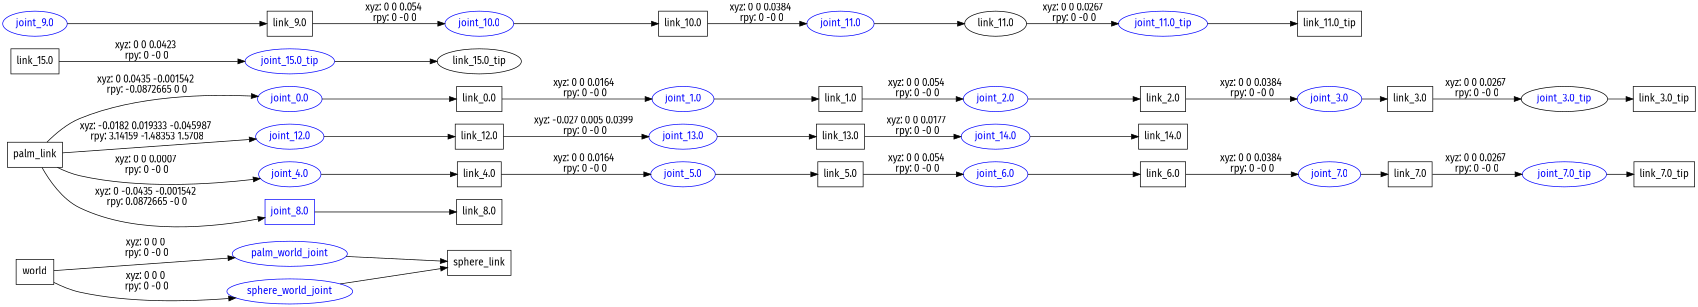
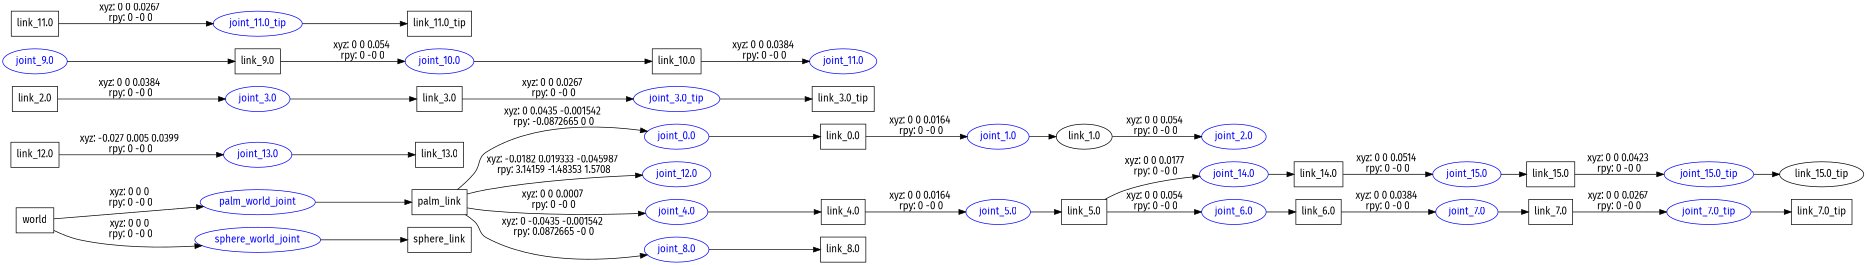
  digraph {
    fontname="Fira Sans"
    rankdir=LR
    node [fontname="Fira Sans" shape=ellipse]
    edge [fontname="Fira Sans"]
    n1 [label=world shape=box]
    palm_world_joint [color=blue fontcolor=blue]
    sphere_world_joint [color=blue fontcolor=blue]
    n4 [label=palm_link shape=box]
    n5 [label=sphere_link shape=box]
    "joint_0.0" [color=blue fontcolor=blue]
    "joint_12.0" [color=blue fontcolor=blue]
    "joint_4.0" [color=blue fontcolor=blue]
-   "joint_8.0" [color=blue fontcolor=blue shape=box]
+   "joint_8.0" [color=blue fontcolor=blue]
    n10 [label="link_0.0" shape=box]
    n11 [label="link_12.0" shape=box]
    n12 [label="link_4.0" shape=box]
    n13 [label="link_8.0" shape=box]
    "joint_1.0" [color=blue fontcolor=blue]
-   n15 [label="link_1.0" shape=box]
+   n15 [label="link_1.0"]
    "joint_2.0" [color=blue fontcolor=blue]
    n17 [label="link_2.0" shape=box]
    "joint_3.0" [color=blue fontcolor=blue]
    n19 [label="link_3.0" shape=box]
-   "joint_3.0_tip" [color=black fontcolor=blue]
+   "joint_3.0_tip" [color=blue fontcolor=blue]
    n21 [label="link_3.0_tip" shape=box]
    "joint_13.0" [color=blue fontcolor=blue]
    n23 [label="link_13.0" shape=box]
    "joint_14.0" [color=blue fontcolor=blue]
    n25 [label="link_14.0" shape=box]
+   "joint_15.0" [color=blue fontcolor=blue]
    n27 [label="link_15.0" shape=box]
    "joint_15.0_tip" [color=blue fontcolor=blue]
    n29 [label="link_15.0_tip"]
    "joint_5.0" [color=blue fontcolor=blue]
    n31 [label="link_5.0" shape=box]
    "joint_6.0" [color=blue fontcolor=blue]
    n33 [label="link_6.0" shape=box]
    "joint_7.0" [color=blue fontcolor=blue]
    n35 [label="link_7.0" shape=box]
    "joint_7.0_tip" [color=blue fontcolor=blue]
    n37 [label="link_7.0_tip" shape=box]
    "joint_9.0" [color=blue fontcolor=blue]
    n39 [label="link_9.0" shape=box]
    "joint_10.0" [color=blue fontcolor=blue]
    n41 [label="link_10.0" shape=box]
    "joint_11.0" [color=blue fontcolor=blue]
-   n43 [label="link_11.0"]
+   n43 [label="link_11.0" shape=box]
    "joint_11.0_tip" [color=blue fontcolor=blue]
    n45 [label="link_11.0_tip" shape=box]
    n1 -> palm_world_joint [label="xyz: 0 0 0 \nrpy: 0 -0 0"]
    n1 -> sphere_world_joint [label="xyz: 0 0 0 \nrpy: 0 -0 0"]
-   palm_world_joint -> n5
+   palm_world_joint -> n4
    sphere_world_joint -> n5
    n4 -> "joint_0.0" [label="xyz: 0 0.0435 -0.001542 \nrpy: -0.0872665 0 0"]
    n4 -> "joint_12.0" [label="xyz: -0.0182 0.019333 -0.045987 \nrpy: 3.14159 -1.48353 1.5708"]
    n4 -> "joint_4.0" [label="xyz: 0 0 0.0007 \nrpy: 0 -0 0"]
    n4 -> "joint_8.0" [label="xyz: 0 -0.0435 -0.001542 \nrpy: 0.0872665 -0 0"]
    "joint_0.0" -> n10
-   "joint_12.0" -> n11
    "joint_4.0" -> n12
    "joint_8.0" -> n13
    n10 -> "joint_1.0" [label="xyz: 0 0 0.0164 \nrpy: 0 -0 0"]
    n11 -> "joint_13.0" [label="xyz: -0.027 0.005 0.0399 \nrpy: 0 -0 0"]
    n12 -> "joint_5.0" [label="xyz: 0 0 0.0164 \nrpy: 0 -0 0"]
    "joint_1.0" -> n15
    n15 -> "joint_2.0" [label="xyz: 0 0 0.054 \nrpy: 0 -0 0"]
-   "joint_2.0" -> n17
    n17 -> "joint_3.0" [label="xyz: 0 0 0.0384 \nrpy: 0 -0 0"]
    "joint_3.0" -> n19
    n19 -> "joint_3.0_tip" [label="xyz: 0 0 0.0267 \nrpy: 0 -0 0"]
    "joint_3.0_tip" -> n21
    "joint_13.0" -> n23
-   n23 -> "joint_14.0" [label="xyz: 0 0 0.0177 \nrpy: 0 -0 0"]
+   n31 -> "joint_14.0" [label="xyz: 0 0 0.0177 \nrpy: 0 -0 0"]
    "joint_14.0" -> n25
+   n25 -> "joint_15.0" [label="xyz: 0 0 0.0514 \nrpy: 0 -0 0"]
+   "joint_15.0" -> n27
    n27 -> "joint_15.0_tip" [label="xyz: 0 0 0.0423 \nrpy: 0 -0 0"]
    "joint_15.0_tip" -> n29
    "joint_5.0" -> n31
    n31 -> "joint_6.0" [label="xyz: 0 0 0.054 \nrpy: 0 -0 0"]
    "joint_6.0" -> n33
    n33 -> "joint_7.0" [label="xyz: 0 0 0.0384 \nrpy: 0 -0 0"]
    "joint_7.0" -> n35
    n35 -> "joint_7.0_tip" [label="xyz: 0 0 0.0267 \nrpy: 0 -0 0"]
    "joint_7.0_tip" -> n37
    "joint_9.0" -> n39
    n39 -> "joint_10.0" [label="xyz: 0 0 0.054 \nrpy: 0 -0 0"]
    "joint_10.0" -> n41
    n41 -> "joint_11.0" [label="xyz: 0 0 0.0384 \nrpy: 0 -0 0"]
-   "joint_11.0" -> n43
    n43 -> "joint_11.0_tip" [label="xyz: 0 0 0.0267 \nrpy: 0 -0 0"]
    "joint_11.0_tip" -> n45
  }
